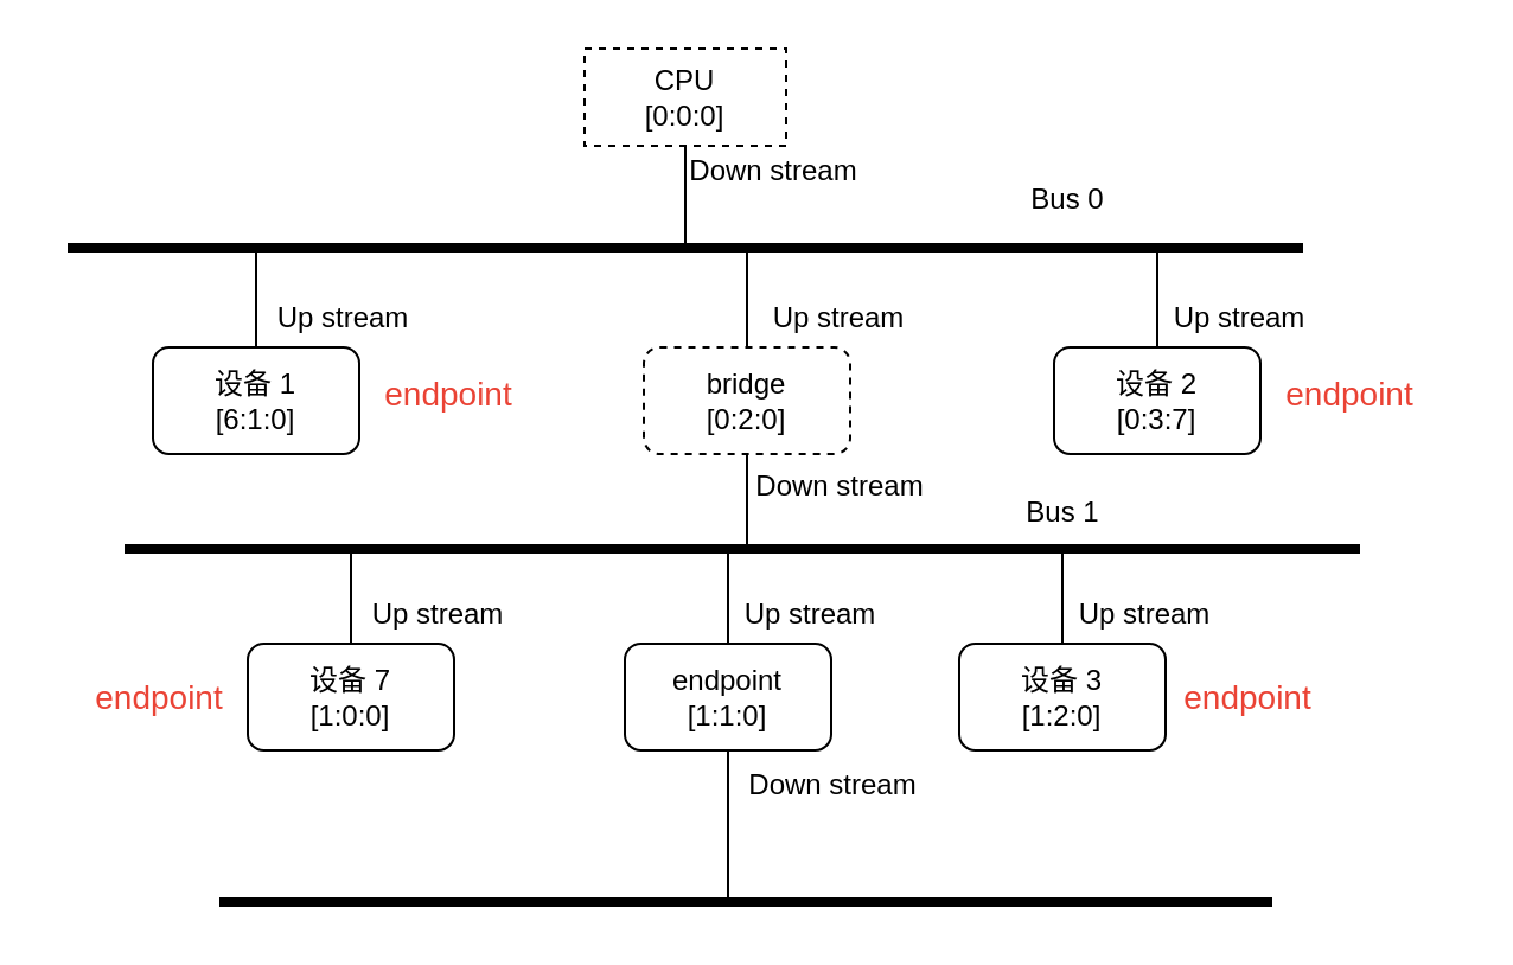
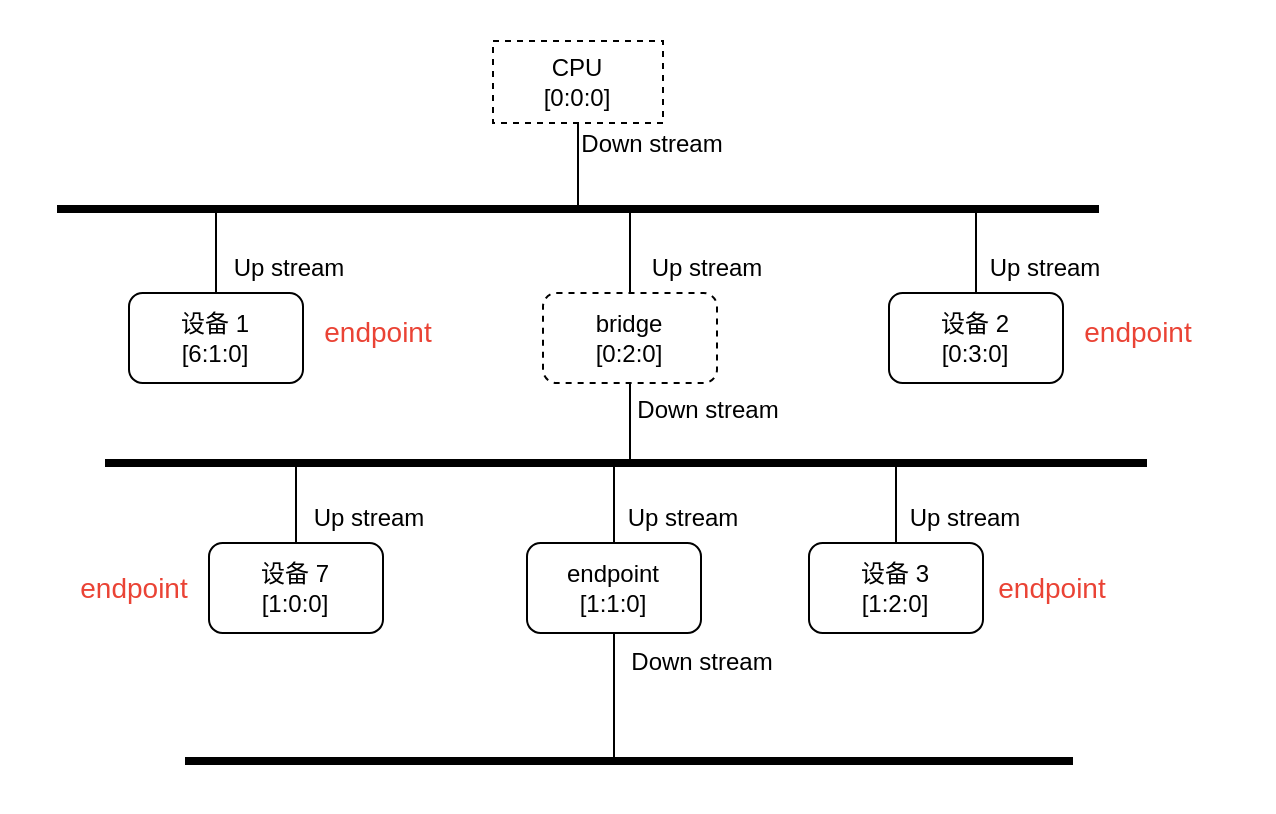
  <mxCell id="0" />
  <mxCell id="1" parent="0" />
  <mxCell id="2" value="CPU&lt;br&gt;[0:0:0]" style="rounded=0;whiteSpace=wrap;html=1;dashed=1;" parent="1" vertex="1"><mxGeometry x="246" y="20" width="85" height="41" as="geometry" /></mxCell>
  <mxCell id="3" value="设备 1&lt;br&gt;[6:1:0]" style="rounded=1;whiteSpace=wrap;html=1;" parent="1" vertex="1"><mxGeometry x="64" y="146" width="87" height="45" as="geometry" /></mxCell>
  <mxCell id="4" value="bridge&lt;br&gt;[0:2:0]" style="rounded=1;whiteSpace=wrap;html=1;dashed=1;" parent="1" vertex="1"><mxGeometry x="271" y="146" width="87" height="45" as="geometry" /></mxCell>
- <mxCell id="5" value="设备 2&lt;br&gt;[0:3:7]" style="rounded=1;whiteSpace=wrap;html=1;" parent="1" vertex="1"><mxGeometry x="444" y="146" width="87" height="45" as="geometry" /></mxCell>
+ <mxCell id="5" value="设备 2&lt;br&gt;[0:3:0]" style="rounded=1;whiteSpace=wrap;html=1;" parent="1" vertex="1"><mxGeometry x="444" y="146" width="87" height="45" as="geometry" /></mxCell>
  <mxCell id="6" value="设备 7&lt;br&gt;[1:0:0]" style="rounded=1;whiteSpace=wrap;html=1;" parent="1" vertex="1"><mxGeometry x="104" y="271" width="87" height="45" as="geometry" /></mxCell>
  <mxCell id="7" value="设备 3&lt;br&gt;[1:2:0]" style="rounded=1;whiteSpace=wrap;html=1;" parent="1" vertex="1"><mxGeometry x="404" y="271" width="87" height="45" as="geometry" /></mxCell>
  <mxCell id="8" value="endpoint&lt;br&gt;[1:1:0]" style="rounded=1;whiteSpace=wrap;html=1;" parent="1" vertex="1"><mxGeometry x="263" y="271" width="87" height="45" as="geometry" /></mxCell>
  <mxCell id="9" value="" style="line;strokeWidth=4;html=1;perimeter=backbonePerimeter;points=[];outlineConnect=0;" parent="1" vertex="1"><mxGeometry x="28" y="99" width="521" height="10" as="geometry" /></mxCell>
  <mxCell id="10" value="" style="endArrow=none;html=1;entryX=0.5;entryY=1;entryDx=0;entryDy=0;" parent="1" source="9" target="2" edge="1"><mxGeometry width="50" height="50" relative="1" as="geometry"><mxPoint x="201" y="186" as="sourcePoint" /><mxPoint x="251" y="136" as="targetPoint" /></mxGeometry></mxCell>
  <mxCell id="11" value="" style="endArrow=none;html=1;entryX=0.5;entryY=0;entryDx=0;entryDy=0;" parent="1" source="9" target="3" edge="1"><mxGeometry width="50" height="50" relative="1" as="geometry"><mxPoint x="31" y="289" as="sourcePoint" /><mxPoint x="81" y="239" as="targetPoint" /></mxGeometry></mxCell>
  <mxCell id="12" value="" style="endArrow=none;html=1;entryX=0.5;entryY=0;entryDx=0;entryDy=0;" parent="1" source="9" target="4" edge="1"><mxGeometry width="50" height="50" relative="1" as="geometry"><mxPoint x="210" y="229" as="sourcePoint" /><mxPoint x="260" y="179" as="targetPoint" /></mxGeometry></mxCell>
  <mxCell id="13" value="" style="endArrow=none;html=1;entryX=0.5;entryY=0;entryDx=0;entryDy=0;" parent="1" source="9" target="5" edge="1"><mxGeometry width="50" height="50" relative="1" as="geometry"><mxPoint x="371" y="257" as="sourcePoint" /><mxPoint x="421" y="207" as="targetPoint" /></mxGeometry></mxCell>
  <mxCell id="14" value="" style="line;strokeWidth=4;html=1;perimeter=backbonePerimeter;points=[];outlineConnect=0;" parent="1" vertex="1"><mxGeometry x="52" y="226" width="521" height="10" as="geometry" /></mxCell>
  <mxCell id="15" value="" style="endArrow=none;html=1;entryX=0.5;entryY=1;entryDx=0;entryDy=0;" parent="1" source="14" target="4" edge="1"><mxGeometry width="50" height="50" relative="1" as="geometry"><mxPoint x="239" y="386" as="sourcePoint" /><mxPoint x="289" y="336" as="targetPoint" /></mxGeometry></mxCell>
  <mxCell id="16" value="" style="endArrow=none;html=1;entryX=0.5;entryY=0;entryDx=0;entryDy=0;" parent="1" source="14" target="6" edge="1"><mxGeometry width="50" height="50" relative="1" as="geometry"><mxPoint x="28" y="377" as="sourcePoint" /><mxPoint x="78" y="327" as="targetPoint" /></mxGeometry></mxCell>
  <mxCell id="17" value="" style="endArrow=none;html=1;entryX=0.5;entryY=0;entryDx=0;entryDy=0;" parent="1" source="14" target="8" edge="1"><mxGeometry width="50" height="50" relative="1" as="geometry"><mxPoint x="220" y="393" as="sourcePoint" /><mxPoint x="270" y="343" as="targetPoint" /></mxGeometry></mxCell>
  <mxCell id="18" value="" style="endArrow=none;html=1;entryX=0.5;entryY=0;entryDx=0;entryDy=0;" parent="1" source="14" target="7" edge="1"><mxGeometry width="50" height="50" relative="1" as="geometry"><mxPoint x="321" y="379" as="sourcePoint" /><mxPoint x="371" y="329" as="targetPoint" /></mxGeometry></mxCell>
  <mxCell id="19" value="" style="line;strokeWidth=4;html=1;perimeter=backbonePerimeter;points=[];outlineConnect=0;" parent="1" vertex="1"><mxGeometry x="92" y="375" width="444" height="10" as="geometry" /></mxCell>
  <mxCell id="20" value="" style="endArrow=none;html=1;entryX=0.5;entryY=1;entryDx=0;entryDy=0;" parent="1" source="19" target="8" edge="1"><mxGeometry width="50" height="50" relative="1" as="geometry"><mxPoint x="271" y="469" as="sourcePoint" /><mxPoint x="321" y="419" as="targetPoint" /></mxGeometry></mxCell>
  <mxCell id="21" value="Up stream" style="text;html=1;strokeColor=none;fillColor=none;align=center;verticalAlign=middle;whiteSpace=wrap;rounded=0;" parent="1" vertex="1"><mxGeometry x="320" y="123" width="67" height="21" as="geometry" /></mxCell>
  <mxCell id="22" value="Up stream" style="text;html=1;strokeColor=none;fillColor=none;align=center;verticalAlign=middle;whiteSpace=wrap;rounded=0;" parent="1" vertex="1"><mxGeometry x="111" y="123" width="67" height="21" as="geometry" /></mxCell>
  <mxCell id="23" value="Up stream" style="text;html=1;strokeColor=none;fillColor=none;align=center;verticalAlign=middle;whiteSpace=wrap;rounded=0;" parent="1" vertex="1"><mxGeometry x="489" y="123" width="67" height="21" as="geometry" /></mxCell>
  <mxCell id="24" value="Up stream" style="text;html=1;strokeColor=none;fillColor=none;align=center;verticalAlign=middle;whiteSpace=wrap;rounded=0;" parent="1" vertex="1"><mxGeometry x="151" y="248" width="67" height="21" as="geometry" /></mxCell>
  <mxCell id="25" value="Up stream" style="text;html=1;strokeColor=none;fillColor=none;align=center;verticalAlign=middle;whiteSpace=wrap;rounded=0;" parent="1" vertex="1"><mxGeometry x="308" y="248" width="67" height="21" as="geometry" /></mxCell>
  <mxCell id="26" value="Up stream" style="text;html=1;strokeColor=none;fillColor=none;align=center;verticalAlign=middle;whiteSpace=wrap;rounded=0;" parent="1" vertex="1"><mxGeometry x="449" y="248" width="67" height="21" as="geometry" /></mxCell>
  <mxCell id="27" value="Down stream" style="text;html=1;strokeColor=none;fillColor=none;align=center;verticalAlign=middle;whiteSpace=wrap;rounded=0;" parent="1" vertex="1"><mxGeometry x="315" y="194" width="78" height="21" as="geometry" /></mxCell>
  <mxCell id="28" value="Down stream" style="text;html=1;strokeColor=none;fillColor=none;align=center;verticalAlign=middle;whiteSpace=wrap;rounded=0;" parent="1" vertex="1"><mxGeometry x="312" y="320" width="78" height="21" as="geometry" /></mxCell>
  <mxCell id="29" value="Down stream" style="text;html=1;strokeColor=none;fillColor=none;align=center;verticalAlign=middle;whiteSpace=wrap;rounded=0;" parent="1" vertex="1"><mxGeometry x="287" y="61" width="78" height="21" as="geometry" /></mxCell>
  <mxCell id="30" value="&lt;span class=&quot;qkunPe&quot; style=&quot;color: rgb(234 , 67 , 53) ; font-family: &amp;#34;arial&amp;#34; , sans-serif ; font-size: 14px ; text-align: left ; background-color: rgb(255 , 255 , 255)&quot;&gt;endpoint&lt;/span&gt;" style="text;html=1;strokeColor=none;fillColor=none;align=center;verticalAlign=middle;whiteSpace=wrap;rounded=0;" parent="1" vertex="1"><mxGeometry x="142" y="158" width="94" height="16" as="geometry" /></mxCell>
  <mxCell id="31" value="&lt;span class=&quot;qkunPe&quot; style=&quot;color: rgb(234 , 67 , 53) ; font-family: &amp;#34;arial&amp;#34; , sans-serif ; font-size: 14px ; text-align: left ; background-color: rgb(255 , 255 , 255)&quot;&gt;endpoint&lt;/span&gt;" style="text;html=1;strokeColor=none;fillColor=none;align=center;verticalAlign=middle;whiteSpace=wrap;rounded=0;" parent="1" vertex="1"><mxGeometry x="522" y="158" width="94" height="16" as="geometry" /></mxCell>
  <mxCell id="32" value="&lt;span class=&quot;qkunPe&quot; style=&quot;color: rgb(234 , 67 , 53) ; font-family: &amp;#34;arial&amp;#34; , sans-serif ; font-size: 14px ; text-align: left ; background-color: rgb(255 , 255 , 255)&quot;&gt;endpoint&lt;/span&gt;" style="text;html=1;strokeColor=none;fillColor=none;align=center;verticalAlign=middle;whiteSpace=wrap;rounded=0;" parent="1" vertex="1"><mxGeometry x="20" y="285.5" width="94" height="16" as="geometry" /></mxCell>
  <mxCell id="33" value="&lt;span class=&quot;qkunPe&quot; style=&quot;color: rgb(234 , 67 , 53) ; font-family: &amp;#34;arial&amp;#34; , sans-serif ; font-size: 14px ; text-align: left ; background-color: rgb(255 , 255 , 255)&quot;&gt;endpoint&lt;/span&gt;" style="text;html=1;strokeColor=none;fillColor=none;align=center;verticalAlign=middle;whiteSpace=wrap;rounded=0;" parent="1" vertex="1"><mxGeometry x="479" y="285.5" width="94" height="16" as="geometry" /></mxCell>
- <mxCell id="34" value="Bus 0" style="text;html=1;strokeColor=none;fillColor=none;align=center;verticalAlign=middle;whiteSpace=wrap;rounded=0;" parent="1" vertex="1"><mxGeometry x="430" y="74" width="40" height="20" as="geometry" /></mxCell>
- <mxCell id="35" value="Bus 1" style="text;html=1;strokeColor=none;fillColor=none;align=center;verticalAlign=middle;whiteSpace=wrap;rounded=0;" parent="1" vertex="1"><mxGeometry x="427.5" y="206" width="40" height="20" as="geometry" /></mxCell>
